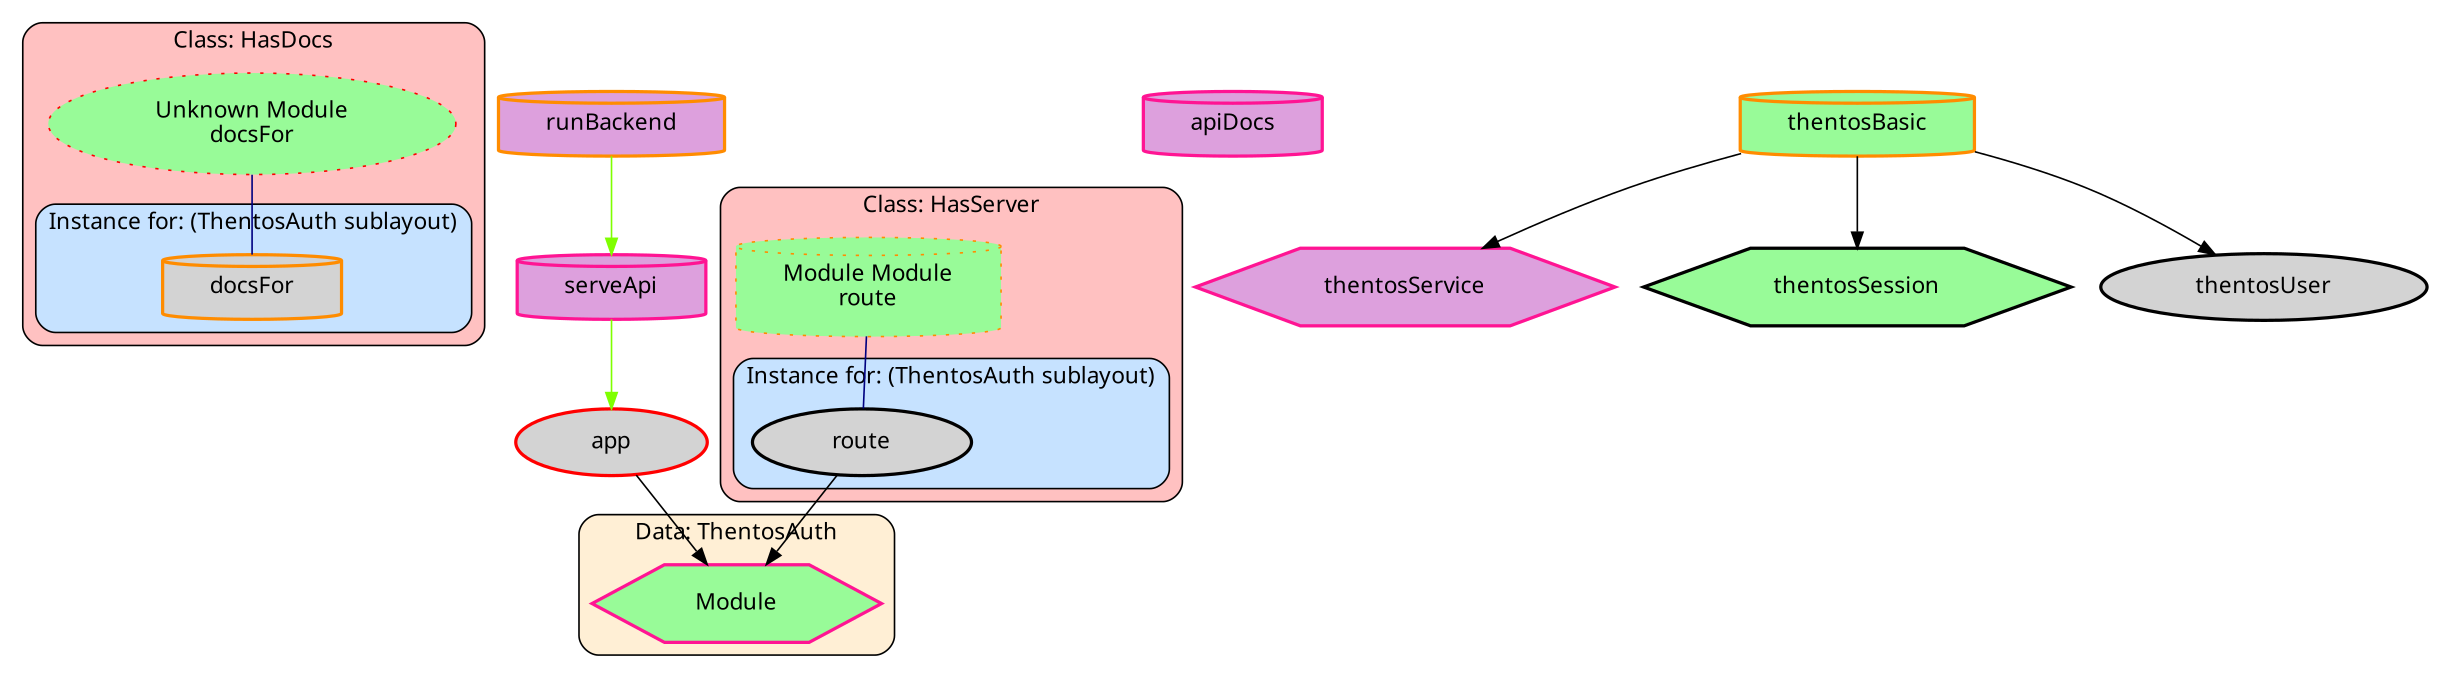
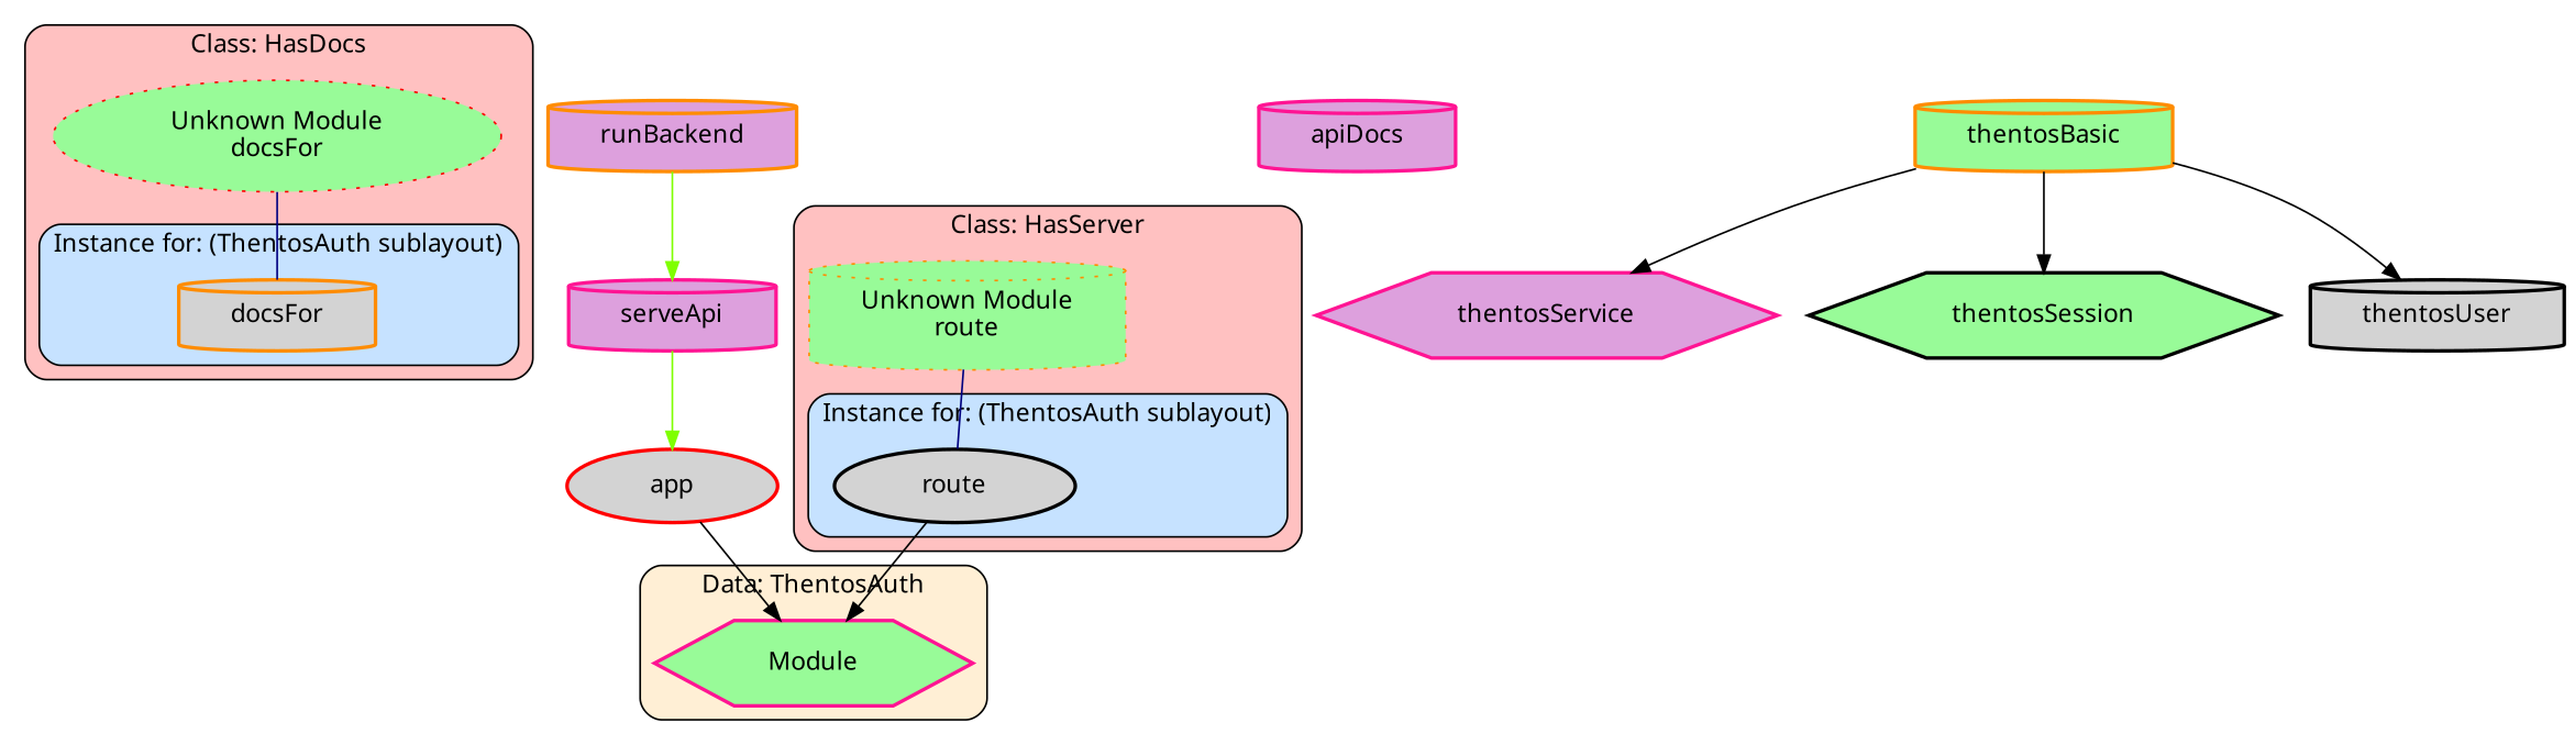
  digraph {
    fontname="Noto Sans"
    node [color=darkorange fillcolor=palegreen fontname="Noto Sans" margin="0.4,0.1" shape=cylinder style="filled,bold"]
    edge [color=black fontname="Noto Sans" penwidth=1]
    n1 [fillcolor=lightgrey label=docsFor]
    n2 [color=red label="Unknown Module\ndocsFor" shape=ellipse style="filled,dotted"]
    n3 [color=black fillcolor=lightgrey label=route shape=ellipse]
-   n4 [label="Module Module\nroute" style="filled,dotted"]
+   n4 [label="Unknown Module\nroute" style="filled,dotted"]
    n5 [color=deeppink label=Module shape=hexagon]
    n6 [color=deeppink fillcolor=plum label=apiDocs]
    n7 [color=red fillcolor=lightgrey label=app shape=ellipse]
    n8 [label=thentosBasic]
    n9 [color=deeppink fillcolor=plum label=thentosService shape=hexagon]
    n10 [color=black label=thentosSession shape=hexagon]
-   n11 [color=black fillcolor=lightgrey label=thentosUser shape=ellipse]
+   n11 [color=black fillcolor=lightgrey label=thentosUser]
    n12 [fillcolor=plum label=runBackend]
    n13 [color=deeppink fillcolor=plum label=serveApi]
    subgraph cluster_1 {
      fillcolor=rosybrown1
      label="Class: HasDocs"
      style="filled,rounded"
      n2
      subgraph cluster_2 {
        fillcolor=slategray1
        label="Instance for: (ThentosAuth sublayout)"
        style="filled,rounded"
        n1
      }
    }
    subgraph cluster_3 {
      fillcolor=rosybrown1
      label="Class: HasServer"
      style="filled,rounded"
      n4
      subgraph cluster_4 {
        fillcolor=slategray1
        label="Instance for: (ThentosAuth sublayout)"
        style="filled,rounded"
        n3
      }
    }
    subgraph cluster_5 {
      fillcolor=papayawhip
      label="Data: ThentosAuth"
      style="filled,rounded"
      n5
    }
    n2 -> n1 [color=navy dir=none]
    n3 -> n5
    n4 -> n3 [color=navy dir=none]
    n7 -> n5
    n8 -> n9
    n8 -> n10
    n8 -> n11
    n12 -> n13 [color=chartreuse]
    n13 -> n7 [color=chartreuse]
  }
